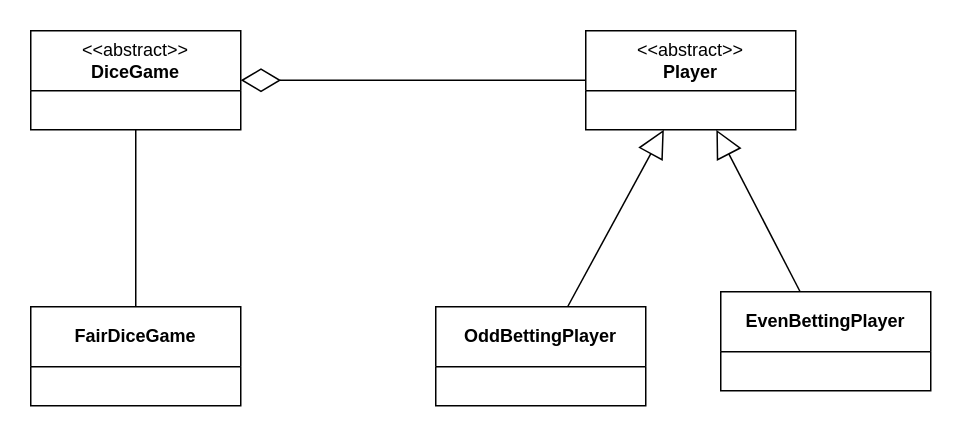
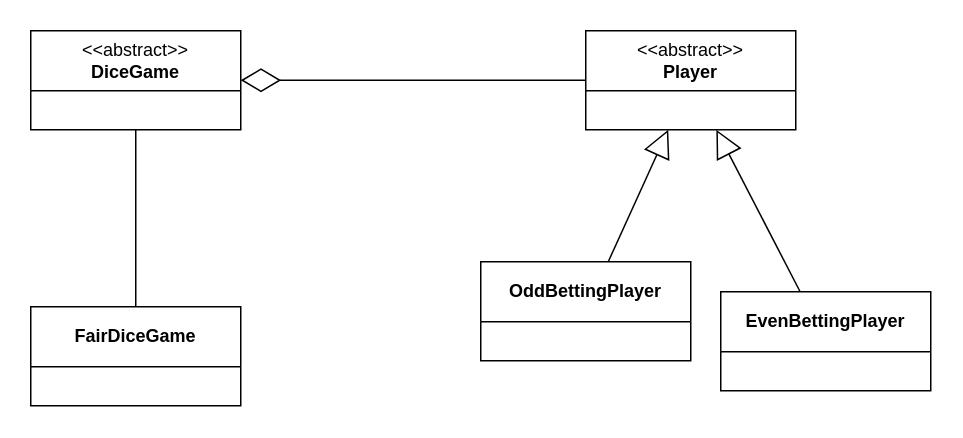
  <mxCell id="0" />
  <mxCell id="1" parent="0" />
  <mxCell id="2" value="&amp;lt;&amp;lt;abstract&amp;gt;&amp;gt;&lt;br&gt;&lt;b&gt;DiceGame&lt;/b&gt;" style="swimlane;fontStyle=0;childLayout=stackLayout;horizontal=1;startSize=40;fillColor=none;horizontalStack=0;resizeParent=1;resizeParentMax=0;resizeLast=0;collapsible=1;marginBottom=0;whiteSpace=wrap;html=1;" vertex="1" parent="1"><mxGeometry x="20" y="20" width="140" height="66" as="geometry" /></mxCell>
  <mxCell id="3" value="&amp;lt;&amp;lt;abstract&amp;gt;&amp;gt;&lt;br&gt;&lt;b&gt;Player&lt;/b&gt;" style="swimlane;fontStyle=0;childLayout=stackLayout;horizontal=1;startSize=40;fillColor=none;horizontalStack=0;resizeParent=1;resizeParentMax=0;resizeLast=0;collapsible=1;marginBottom=0;whiteSpace=wrap;html=1;" vertex="1" parent="1"><mxGeometry x="390" y="20" width="140" height="66" as="geometry" /></mxCell>
  <mxCell id="4" value="&lt;b&gt;FairDiceGame&lt;/b&gt;" style="swimlane;fontStyle=0;childLayout=stackLayout;horizontal=1;startSize=40;fillColor=none;horizontalStack=0;resizeParent=1;resizeParentMax=0;resizeLast=0;collapsible=1;marginBottom=0;whiteSpace=wrap;html=1;" vertex="1" parent="1"><mxGeometry x="20" y="204" width="140" height="66" as="geometry" /></mxCell>
- <mxCell id="5" value="&lt;b&gt;OddBettingPlayer&lt;/b&gt;" style="swimlane;fontStyle=0;childLayout=stackLayout;horizontal=1;startSize=40;fillColor=none;horizontalStack=0;resizeParent=1;resizeParentMax=0;resizeLast=0;collapsible=1;marginBottom=0;whiteSpace=wrap;html=1;" vertex="1" parent="1"><mxGeometry x="290" y="204" width="140" height="66" as="geometry" /></mxCell>
+ <mxCell id="5" value="&lt;b&gt;OddBettingPlayer&lt;/b&gt;" style="swimlane;fontStyle=0;childLayout=stackLayout;horizontal=1;startSize=40;fillColor=none;horizontalStack=0;resizeParent=1;resizeParentMax=0;resizeLast=0;collapsible=1;marginBottom=0;whiteSpace=wrap;html=1;" vertex="1" parent="1"><mxGeometry x="320" y="174" width="140" height="66" as="geometry" /></mxCell>
  <mxCell id="6" value="&lt;b&gt;EvenBettingPlayer&lt;/b&gt;" style="swimlane;fontStyle=0;childLayout=stackLayout;horizontal=1;startSize=40;fillColor=none;horizontalStack=0;resizeParent=1;resizeParentMax=0;resizeLast=0;collapsible=1;marginBottom=0;whiteSpace=wrap;html=1;" vertex="1" parent="1"><mxGeometry x="480" y="194" width="140" height="66" as="geometry" /></mxCell>
  <mxCell id="7" value="" style="endArrow=none;endSize=16;endFill=0;html=1;rounded=0;" edge="1" parent="1" source="4" target="2"><mxGeometry width="160" relative="1" as="geometry"><mxPoint x="150" y="340" as="sourcePoint" /><mxPoint x="310" y="340" as="targetPoint" /></mxGeometry></mxCell>
  <mxCell id="8" value="" style="endArrow=block;endSize=16;endFill=0;html=1;rounded=0;" edge="1" parent="1" source="5" target="3"><mxGeometry width="160" relative="1" as="geometry"><mxPoint x="100" y="220" as="sourcePoint" /><mxPoint x="100" y="96" as="targetPoint" /></mxGeometry></mxCell>
  <mxCell id="9" value="" style="endArrow=block;endSize=16;endFill=0;html=1;rounded=0;" edge="1" parent="1" source="6" target="3"><mxGeometry width="160" relative="1" as="geometry"><mxPoint x="388" y="214" as="sourcePoint" /><mxPoint x="452" y="96" as="targetPoint" /></mxGeometry></mxCell>
  <mxCell id="10" value="" style="endArrow=diamondThin;endFill=0;endSize=24;html=1;rounded=0;" edge="1" parent="1" source="3" target="2"><mxGeometry width="160" relative="1" as="geometry"><mxPoint x="150" y="340" as="sourcePoint" /><mxPoint x="310" y="340" as="targetPoint" /></mxGeometry></mxCell>
